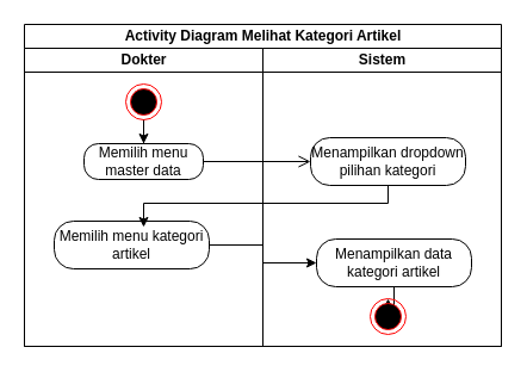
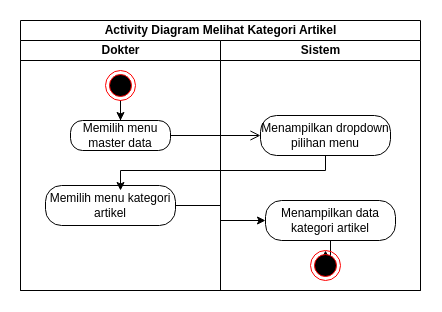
  <mxCell id="0" />
  <mxCell id="1" parent="0" />
  <mxCell id="2" value="Activity Diagram Melihat Kategori Artikel" style="swimlane;childLayout=stackLayout;resizeParent=1;resizeParentMax=0;startSize=20;html=1;" vertex="1" parent="1"><mxGeometry x="20" y="20" width="400" height="270" as="geometry" /></mxCell>
  <mxCell id="3" value="Dokter" style="swimlane;startSize=20;html=1;" vertex="1" parent="2"><mxGeometry y="20" width="200" height="250" as="geometry" /></mxCell>
  <mxCell id="4" value="" style="edgeStyle=orthogonalEdgeStyle;rounded=0;orthogonalLoop=1;jettySize=auto;html=1;" edge="1" parent="3" source="5" target="6"><mxGeometry relative="1" as="geometry" /></mxCell>
  <mxCell id="5" value="" style="ellipse;html=1;shape=endState;fillColor=#000000;strokeColor=#ff0000;" vertex="1" parent="3"><mxGeometry x="85" y="30" width="30" height="30" as="geometry" /></mxCell>
  <mxCell id="6" value="Memilih menu master data" style="rounded=1;whiteSpace=wrap;html=1;arcSize=40;fontColor=#000000;fillColor=default;strokeColor=default;" vertex="1" parent="3"><mxGeometry x="50" y="80" width="100" height="30" as="geometry" /></mxCell>
  <mxCell id="7" value="Memilih menu kategori artikel" style="rounded=1;whiteSpace=wrap;html=1;arcSize=40;fontColor=#000000;fillColor=default;strokeColor=default;" vertex="1" parent="3"><mxGeometry x="25" y="145" width="130" height="40" as="geometry" /></mxCell>
  <mxCell id="8" value="Sistem" style="swimlane;startSize=20;html=1;" vertex="1" parent="2"><mxGeometry x="200" y="20" width="200" height="250" as="geometry" /></mxCell>
- <mxCell id="9" value="Menampilkan dropdown pilihan kategori" style="rounded=1;whiteSpace=wrap;html=1;arcSize=40;fontColor=#000000;fillColor=default;strokeColor=default;" vertex="1" parent="8"><mxGeometry x="40" y="75" width="130" height="40" as="geometry" /></mxCell>
+ <mxCell id="9" value="Menampilkan dropdown pilihan menu" style="rounded=1;whiteSpace=wrap;html=1;arcSize=40;fontColor=#000000;fillColor=default;strokeColor=default;" vertex="1" parent="8"><mxGeometry x="40" y="75" width="130" height="40" as="geometry" /></mxCell>
  <mxCell id="10" value="" style="edgeStyle=orthogonalEdgeStyle;rounded=0;orthogonalLoop=1;jettySize=auto;html=1;" edge="1" parent="8" source="11" target="12"><mxGeometry relative="1" as="geometry" /></mxCell>
  <mxCell id="11" value="Menampilkan data kategori artikel" style="rounded=1;whiteSpace=wrap;html=1;arcSize=40;fontColor=#000000;fillColor=default;strokeColor=default;" vertex="1" parent="8"><mxGeometry x="45" y="160" width="130" height="40" as="geometry" /></mxCell>
  <mxCell id="12" value="" style="ellipse;html=1;shape=endState;fillColor=#000000;strokeColor=#ff0000;" vertex="1" parent="8"><mxGeometry x="90" y="210" width="30" height="30" as="geometry" /></mxCell>
  <mxCell id="13" value="" style="edgeStyle=orthogonalEdgeStyle;html=1;verticalAlign=bottom;endArrow=open;endSize=8;strokeColor=default;rounded=0;" edge="1" source="6" parent="2" target="9"><mxGeometry relative="1" as="geometry"><mxPoint x="100" y="170" as="targetPoint" /></mxGeometry></mxCell>
  <mxCell id="14" style="edgeStyle=orthogonalEdgeStyle;rounded=0;orthogonalLoop=1;jettySize=auto;html=1;" edge="1" parent="2" source="9"><mxGeometry relative="1" as="geometry"><mxPoint x="100" y="170" as="targetPoint" /><Array as="points"><mxPoint x="305" y="150" /><mxPoint x="100" y="150" /></Array></mxGeometry></mxCell>
  <mxCell id="15" value="" style="edgeStyle=orthogonalEdgeStyle;rounded=0;orthogonalLoop=1;jettySize=auto;html=1;" edge="1" parent="2" source="7" target="11"><mxGeometry relative="1" as="geometry" /></mxCell>
